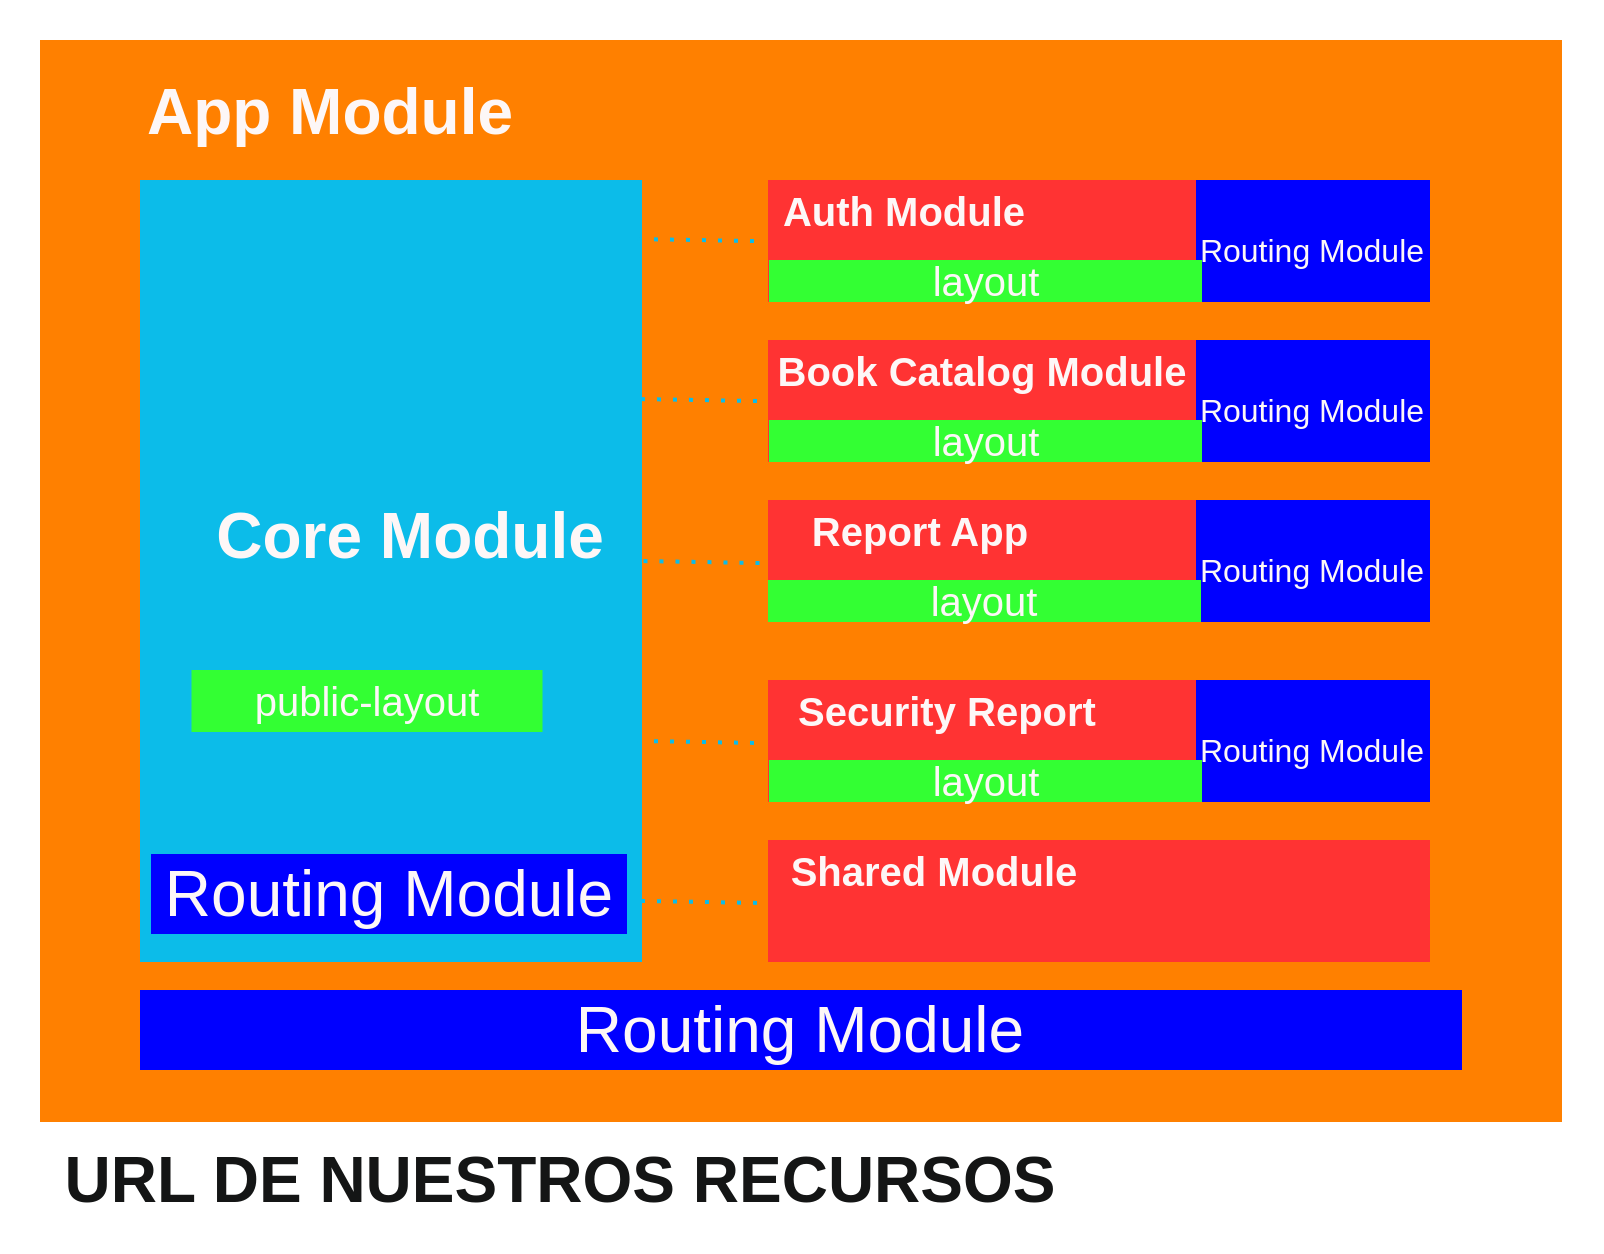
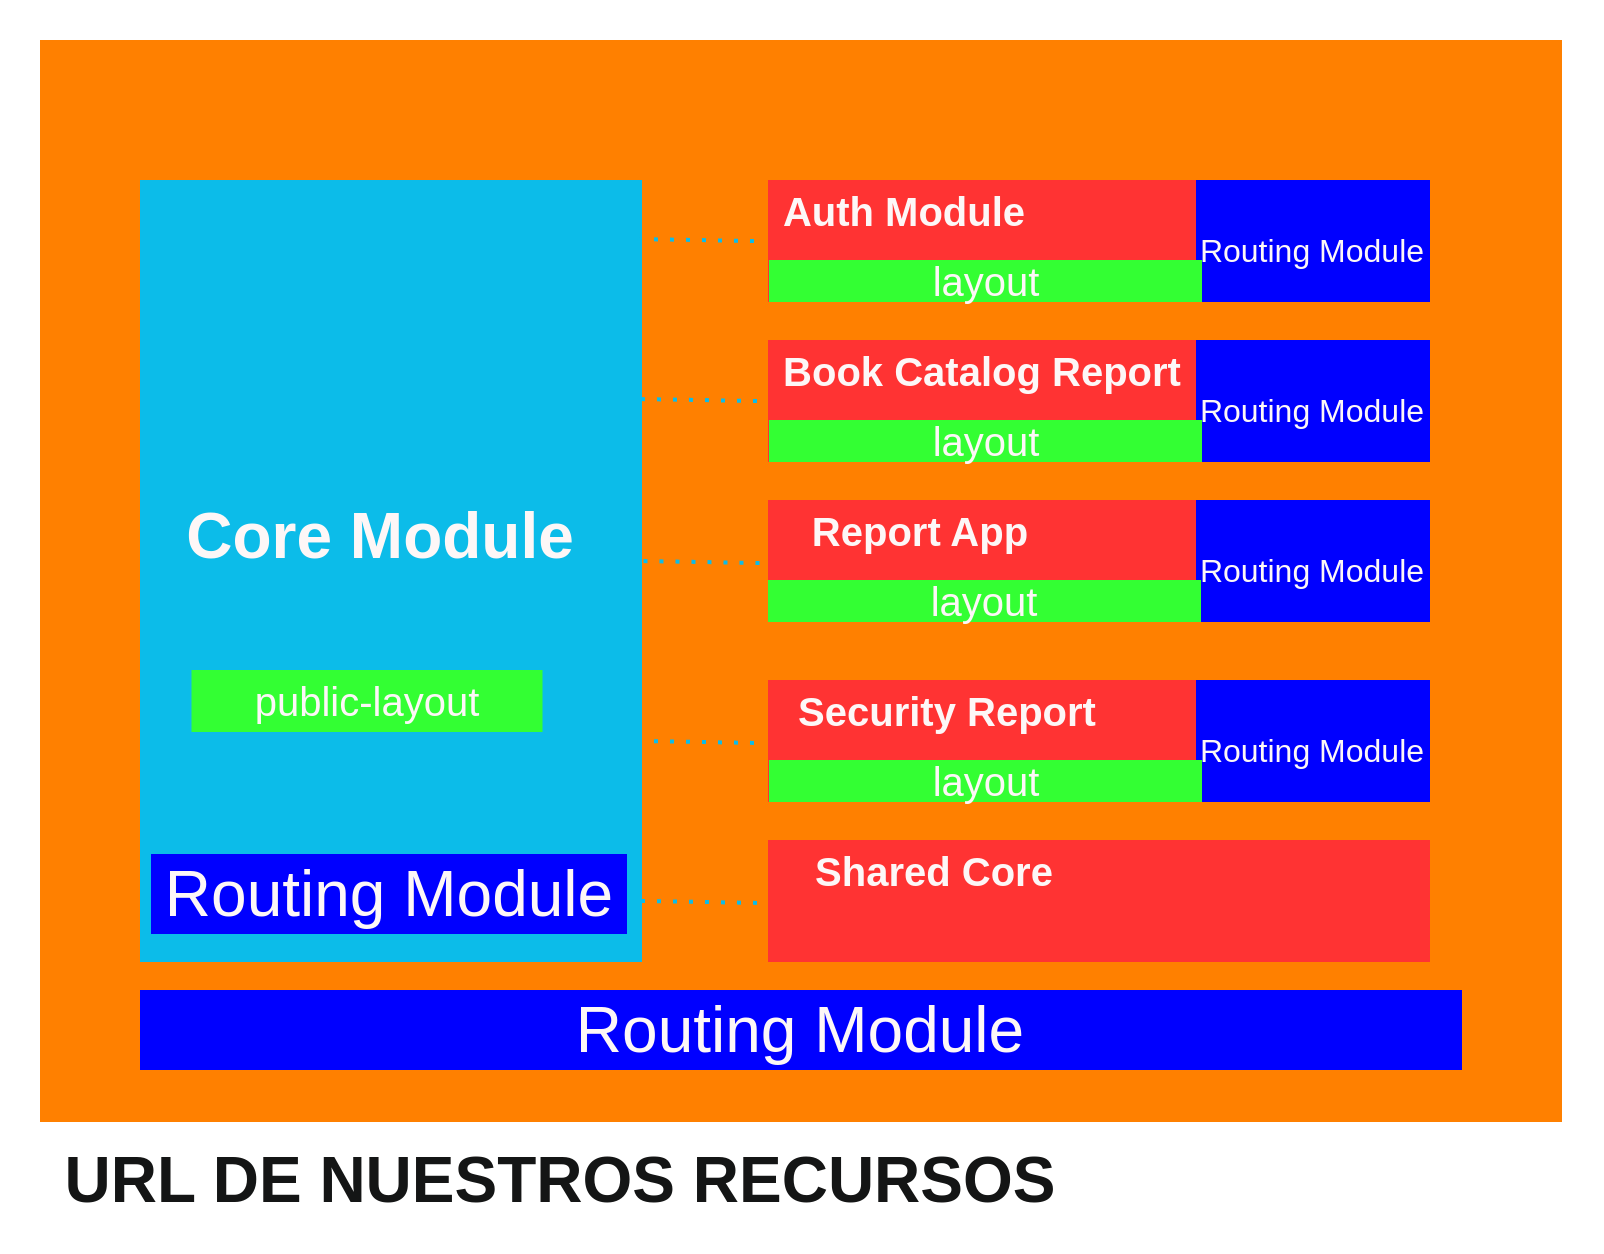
  <mxCell id="0" />
  <mxCell id="1" parent="0" />
  <mxCell id="2" value="" style="rounded=0;whiteSpace=wrap;html=1;fillColor=#FF8000;strokeColor=#FF8000;" parent="1" vertex="1"><mxGeometry x="20" y="20" width="760" height="540" as="geometry" /></mxCell>
- <mxCell id="3" value="&lt;font color=&quot;#fdf7f7&quot; style=&quot;font-size: 32px;&quot;&gt;&lt;b&gt;App Module&lt;/b&gt;&lt;/font&gt;" style="text;html=1;strokeColor=none;fillColor=none;align=center;verticalAlign=middle;whiteSpace=wrap;rounded=0;" parent="1" vertex="1"><mxGeometry x="70" y="36" width="190" height="40" as="geometry" /></mxCell>
  <mxCell id="4" value="Routing Module" style="rounded=0;whiteSpace=wrap;html=1;fontSize=32;fontColor=#fdf7f7;fillColor=#0000FF;strokeColor=#0000FF;" parent="1" vertex="1"><mxGeometry x="70" y="495" width="660" height="39" as="geometry" /></mxCell>
  <mxCell id="5" value="" style="rounded=0;whiteSpace=wrap;html=1;fontSize=32;fontColor=#fdf7f7;fillColor=#0CBCE9;strokeColor=#0CBCE9;" parent="1" vertex="1"><mxGeometry x="70" y="90" width="250" height="390" as="geometry" /></mxCell>
- <mxCell id="6" value="&lt;font color=&quot;#fdf7f7&quot; style=&quot;font-size: 32px;&quot;&gt;&lt;b&gt;Core Module&lt;/b&gt;&lt;/font&gt;" style="text;html=1;strokeColor=none;fillColor=none;align=center;verticalAlign=middle;whiteSpace=wrap;rounded=0;" parent="1" vertex="1"><mxGeometry x="100" y="248" width="210" height="40" as="geometry" /></mxCell>
+ <mxCell id="6" value="&lt;font color=&quot;#fdf7f7&quot; style=&quot;font-size: 32px;&quot;&gt;&lt;b&gt;Core Module&lt;/b&gt;&lt;/font&gt;" style="text;html=1;strokeColor=none;fillColor=none;align=center;verticalAlign=middle;whiteSpace=wrap;rounded=0;" parent="1" vertex="1"><mxGeometry x="85" y="248" width="210" height="40" as="geometry" /></mxCell>
  <mxCell id="7" value="Routing Module" style="rounded=0;whiteSpace=wrap;html=1;fontSize=32;fontColor=#fdf7f7;fillColor=#0000FF;strokeColor=#0000FF;" parent="1" vertex="1"><mxGeometry x="75.5" y="427" width="237" height="39" as="geometry" /></mxCell>
  <mxCell id="8" style="edgeStyle=none;html=1;entryX=1.01;entryY=0.081;entryDx=0;entryDy=0;entryPerimeter=0;fontSize=32;fontColor=#fdf7f7;dashed=1;endArrow=baseDash;endFill=0;rounded=1;strokeColor=none;" parent="1" source="9" target="5" edge="1"><mxGeometry relative="1" as="geometry" /></mxCell>
  <mxCell id="9" value="" style="rounded=0;whiteSpace=wrap;html=1;strokeColor=#FF3333;fontSize=32;fontColor=#fdf7f7;fillColor=#FF3333;" parent="1" vertex="1"><mxGeometry x="384" y="90" width="330" height="60" as="geometry" /></mxCell>
  <mxCell id="10" value="&lt;font size=&quot;1&quot; color=&quot;#fdf7f7&quot; style=&quot;&quot;&gt;&lt;b style=&quot;font-size: 20px;&quot;&gt;Auth Module&lt;/b&gt;&lt;/font&gt;" style="text;html=1;strokeColor=none;fillColor=none;align=center;verticalAlign=middle;whiteSpace=wrap;rounded=0;" parent="1" vertex="1"><mxGeometry x="384" y="90" width="136" height="30" as="geometry" /></mxCell>
  <mxCell id="11" value="&lt;font style=&quot;font-size: 16px;&quot;&gt;Routing Module&lt;/font&gt;" style="rounded=0;whiteSpace=wrap;html=1;fontSize=32;fontColor=#fdf7f7;fillColor=#0000FF;strokeColor=#0000FF;align=center;" parent="1" vertex="1"><mxGeometry x="598" y="90" width="116" height="60" as="geometry" /></mxCell>
  <mxCell id="12" value="" style="rounded=0;whiteSpace=wrap;html=1;strokeColor=#FF3333;fontSize=32;fontColor=#fdf7f7;fillColor=#FF3333;" parent="1" vertex="1"><mxGeometry x="384" y="170" width="330" height="60" as="geometry" /></mxCell>
- <mxCell id="13" value="&lt;font color=&quot;#fdf7f7&quot; style=&quot;font-size: 20px;&quot;&gt;&lt;b style=&quot;&quot;&gt;&lt;span style=&quot;&quot;&gt;Book Catalog&amp;nbsp;&lt;/span&gt;Module&lt;/b&gt;&lt;/font&gt;" style="text;html=1;strokeColor=none;fillColor=none;align=center;verticalAlign=middle;whiteSpace=wrap;rounded=0;" parent="1" vertex="1"><mxGeometry x="377.25" y="170" width="227.5" height="30" as="geometry" /></mxCell>
+ <mxCell id="13" value="&lt;font color=&quot;#fdf7f7&quot; style=&quot;font-size: 20px;&quot;&gt;&lt;b style=&quot;&quot;&gt;&lt;span style=&quot;&quot;&gt;Book Catalog&amp;nbsp;&lt;/span&gt;Report&lt;/b&gt;&lt;/font&gt;" style="text;html=1;strokeColor=none;fillColor=none;align=center;verticalAlign=middle;whiteSpace=wrap;rounded=0;" parent="1" vertex="1"><mxGeometry x="377.25" y="170" width="227.5" height="30" as="geometry" /></mxCell>
  <mxCell id="14" value="&lt;font style=&quot;font-size: 16px;&quot;&gt;Routing Module&lt;/font&gt;" style="rounded=0;whiteSpace=wrap;html=1;fontSize=32;fontColor=#fdf7f7;fillColor=#0000FF;strokeColor=#0000FF;align=center;" parent="1" vertex="1"><mxGeometry x="598" y="170" width="116" height="60" as="geometry" /></mxCell>
  <mxCell id="15" value="" style="rounded=0;whiteSpace=wrap;html=1;strokeColor=#FF3333;fontSize=32;fontColor=#fdf7f7;fillColor=#FF3333;" parent="1" vertex="1"><mxGeometry x="384" y="250" width="330" height="60" as="geometry" /></mxCell>
  <mxCell id="16" value="&lt;font size=&quot;1&quot; color=&quot;#fdf7f7&quot;&gt;&lt;b style=&quot;font-size: 20px;&quot;&gt;Report App&lt;/b&gt;&lt;/font&gt;" style="text;html=1;strokeColor=none;fillColor=none;align=center;verticalAlign=middle;whiteSpace=wrap;rounded=0;" parent="1" vertex="1"><mxGeometry x="387" y="250" width="146" height="30" as="geometry" /></mxCell>
  <mxCell id="17" value="&lt;font style=&quot;font-size: 16px;&quot;&gt;Routing Module&lt;/font&gt;" style="rounded=0;whiteSpace=wrap;html=1;fontSize=32;fontColor=#fdf7f7;fillColor=#0000FF;strokeColor=#0000FF;align=center;" parent="1" vertex="1"><mxGeometry x="598" y="250" width="116" height="60" as="geometry" /></mxCell>
  <mxCell id="18" value="" style="rounded=0;whiteSpace=wrap;html=1;strokeColor=#FF3333;fontSize=32;fontColor=#fdf7f7;fillColor=#FF3333;" parent="1" vertex="1"><mxGeometry x="384" y="340" width="330" height="60" as="geometry" /></mxCell>
  <mxCell id="19" value="&lt;font color=&quot;#fdf7f7&quot; style=&quot;font-size: 20px;&quot;&gt;&lt;b style=&quot;&quot;&gt;Security Report&lt;/b&gt;&lt;/font&gt;" style="text;html=1;strokeColor=none;fillColor=none;align=center;verticalAlign=middle;whiteSpace=wrap;rounded=0;" parent="1" vertex="1"><mxGeometry x="387" y="340" width="173" height="30" as="geometry" /></mxCell>
  <mxCell id="20" value="&lt;font style=&quot;font-size: 16px;&quot;&gt;Routing Module&lt;/font&gt;" style="rounded=0;whiteSpace=wrap;html=1;fontSize=32;fontColor=#fdf7f7;fillColor=#0000FF;strokeColor=#0000FF;align=center;" parent="1" vertex="1"><mxGeometry x="598" y="340" width="116" height="60" as="geometry" /></mxCell>
  <mxCell id="21" value="" style="rounded=0;whiteSpace=wrap;html=1;strokeColor=#FF3333;fontSize=32;fontColor=#fdf7f7;fillColor=#FF3333;" parent="1" vertex="1"><mxGeometry x="384" y="420" width="330" height="60" as="geometry" /></mxCell>
- <mxCell id="22" value="&lt;font color=&quot;#fdf7f7&quot; style=&quot;font-size: 20px;&quot;&gt;&lt;b style=&quot;&quot;&gt;Shared Module&lt;/b&gt;&lt;/font&gt;" style="text;html=1;strokeColor=none;fillColor=none;align=center;verticalAlign=middle;whiteSpace=wrap;rounded=0;" parent="1" vertex="1"><mxGeometry x="384" y="420" width="166" height="30" as="geometry" /></mxCell>
+ <mxCell id="22" value="&lt;font color=&quot;#fdf7f7&quot; style=&quot;font-size: 20px;&quot;&gt;&lt;b style=&quot;&quot;&gt;Shared Core&lt;/b&gt;&lt;/font&gt;" style="text;html=1;strokeColor=none;fillColor=none;align=center;verticalAlign=middle;whiteSpace=wrap;rounded=0;" parent="1" vertex="1"><mxGeometry x="384" y="420" width="166" height="30" as="geometry" /></mxCell>
  <mxCell id="23" value="" style="endArrow=none;dashed=1;html=1;dashPattern=1 3;strokeWidth=2;rounded=1;fontSize=20;fontColor=#fdf7f7;exitX=0.997;exitY=0.477;exitDx=0;exitDy=0;exitPerimeter=0;strokeColor=#0CBCE9;" parent="1" edge="1"><mxGeometry width="50" height="50" relative="1" as="geometry"><mxPoint x="321.25" y="280.03" as="sourcePoint" /><mxPoint x="380" y="281" as="targetPoint" /></mxGeometry></mxCell>
  <mxCell id="24" value="" style="endArrow=none;dashed=1;html=1;dashPattern=1 3;strokeWidth=2;rounded=1;fontSize=20;fontColor=#fdf7f7;exitX=0.997;exitY=0.477;exitDx=0;exitDy=0;exitPerimeter=0;strokeColor=#0CBCE9;" parent="1" edge="1"><mxGeometry width="50" height="50" relative="1" as="geometry"><mxPoint x="320" y="199.03" as="sourcePoint" /><mxPoint x="378.75" y="200" as="targetPoint" /></mxGeometry></mxCell>
  <mxCell id="25" value="" style="endArrow=none;dashed=1;html=1;dashPattern=1 3;strokeWidth=2;rounded=1;fontSize=20;fontColor=#fdf7f7;exitX=0.997;exitY=0.477;exitDx=0;exitDy=0;exitPerimeter=0;strokeColor=#0CBCE9;" parent="1" edge="1"><mxGeometry width="50" height="50" relative="1" as="geometry"><mxPoint x="318.5" y="119.03" as="sourcePoint" /><mxPoint x="377.25" y="120" as="targetPoint" /></mxGeometry></mxCell>
  <mxCell id="26" value="" style="endArrow=none;dashed=1;html=1;dashPattern=1 3;strokeWidth=2;rounded=1;fontSize=20;fontColor=#fdf7f7;exitX=0.997;exitY=0.477;exitDx=0;exitDy=0;exitPerimeter=0;strokeColor=#0CBCE9;" parent="1" edge="1"><mxGeometry width="50" height="50" relative="1" as="geometry"><mxPoint x="318.5" y="370" as="sourcePoint" /><mxPoint x="377.25" y="370.97" as="targetPoint" /></mxGeometry></mxCell>
  <mxCell id="27" value="" style="endArrow=none;dashed=1;html=1;dashPattern=1 3;strokeWidth=2;rounded=1;fontSize=20;fontColor=#fdf7f7;exitX=0.997;exitY=0.477;exitDx=0;exitDy=0;exitPerimeter=0;strokeColor=#0CBCE9;" parent="1" edge="1"><mxGeometry width="50" height="50" relative="1" as="geometry"><mxPoint x="320" y="450" as="sourcePoint" /><mxPoint x="378.75" y="450.97" as="targetPoint" /></mxGeometry></mxCell>
  <mxCell id="28" value="layout" style="rounded=0;whiteSpace=wrap;html=1;strokeColor=#33FF33;fontSize=20;fontColor=#fdf7f7;fillColor=#33FF33;" parent="1" vertex="1"><mxGeometry x="384.5" y="130" width="215.5" height="20" as="geometry" /></mxCell>
  <mxCell id="29" value="layout" style="rounded=0;whiteSpace=wrap;html=1;strokeColor=#33FF33;fontSize=20;fontColor=#fdf7f7;fillColor=#33FF33;" parent="1" vertex="1"><mxGeometry x="384.5" y="210" width="215.5" height="20" as="geometry" /></mxCell>
  <mxCell id="30" value="layout" style="rounded=0;whiteSpace=wrap;html=1;strokeColor=#33FF33;fontSize=20;fontColor=#fdf7f7;fillColor=#33FF33;" parent="1" vertex="1"><mxGeometry x="384" y="290" width="215.5" height="20" as="geometry" /></mxCell>
  <mxCell id="31" value="layout" style="rounded=0;whiteSpace=wrap;html=1;strokeColor=#33FF33;fontSize=20;fontColor=#fdf7f7;fillColor=#33FF33;" parent="1" vertex="1"><mxGeometry x="384.5" y="380" width="215.5" height="20" as="geometry" /></mxCell>
  <mxCell id="32" value="&lt;font style=&quot;font-size: 32px;&quot; color=&quot;#141515&quot;&gt;&lt;b&gt;URL DE NUESTROS RECURSOS&lt;/b&gt;&lt;/font&gt;" style="text;html=1;strokeColor=none;fillColor=none;align=center;verticalAlign=middle;whiteSpace=wrap;rounded=0;fontSize=20;fontColor=#fdf7f7;" parent="1" vertex="1"><mxGeometry x="30" y="575" width="500" height="30" as="geometry" /></mxCell>
  <mxCell id="33" value="public-layout" style="rounded=0;whiteSpace=wrap;html=1;strokeColor=#33FF33;fontSize=20;fontColor=#fdf7f7;fillColor=#33FF33;" vertex="1" parent="1"><mxGeometry x="95.75" y="335" width="174.5" height="30" as="geometry" /></mxCell>
